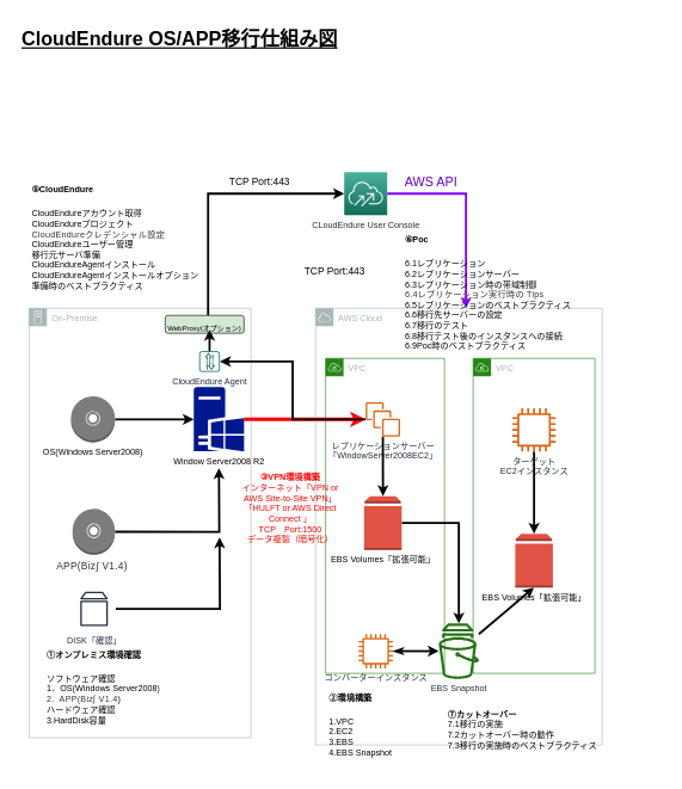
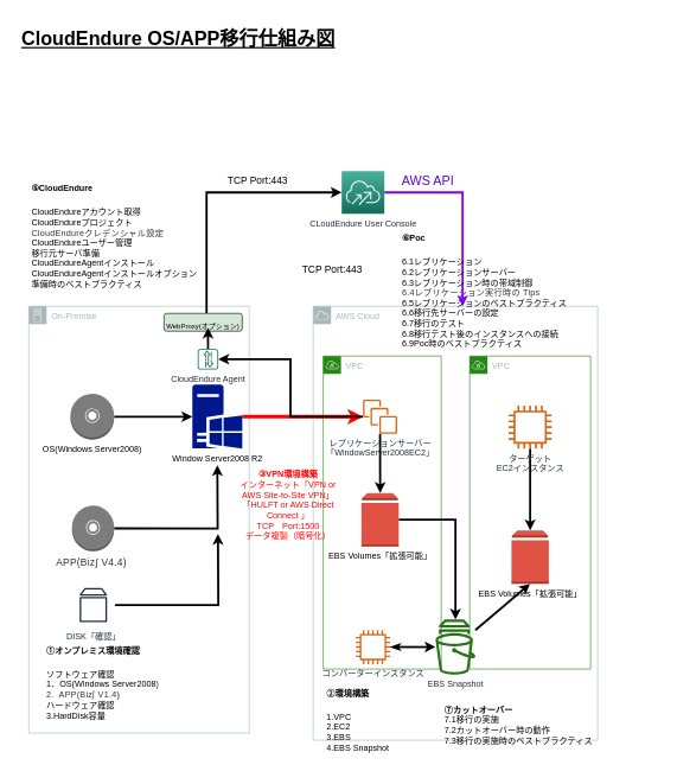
  <mxCell id="0" />
  <mxCell id="1" parent="0" />
  <mxCell id="2" value="On-Premise" style="outlineConnect=0;gradientColor=none;html=1;whiteSpace=wrap;fontSize=12;fontStyle=0;shape=mxgraph.aws4.group;grIcon=mxgraph.aws4.group_on_premise;strokeColor=#AAB7B8;fillColor=none;verticalAlign=top;align=left;spacingLeft=30;fontColor=#AAB7B8;dashed=0;" vertex="1" parent="1"><mxGeometry x="40" y="430" width="310" height="600" as="geometry" /></mxCell>
  <mxCell id="3" value="&lt;h1 style=&quot;font-size: 27px&quot;&gt;&lt;font style=&quot;font-size: 27px&quot;&gt;&lt;u style=&quot;font-size: 27px&quot;&gt;CloudEndure OS/APP移行仕組み図&lt;/u&gt;&lt;/font&gt;&lt;/h1&gt;" style="text;html=1;align=center;verticalAlign=middle;resizable=0;points=[];autosize=1;fontSize=27;" vertex="1" parent="1"><mxGeometry y="20" width="460" height="70" as="geometry" x="20" /></mxCell>
  <mxCell id="4" style="edgeStyle=none;rounded=0;orthogonalLoop=1;jettySize=auto;html=1;startArrow=none;startFill=0;strokeWidth=5;strokeColor=#FF0000;" edge="1" parent="1" source="5" target="17"><mxGeometry relative="1" as="geometry" /></mxCell>
  <mxCell id="5" value="Window Server2008 R2&lt;br&gt;" style="aspect=fixed;pointerEvents=1;shadow=0;dashed=0;html=1;strokeColor=none;labelPosition=center;verticalLabelPosition=bottom;verticalAlign=top;align=center;fillColor=#00188D;shape=mxgraph.mscae.enterprise.windows_server" vertex="1" parent="1"><mxGeometry x="270" y="540.25" width="70.2" height="90" as="geometry" /></mxCell>
  <mxCell id="6" style="edgeStyle=none;rounded=0;orthogonalLoop=1;jettySize=auto;html=1;strokeWidth=3;" edge="1" parent="1" source="7" target="5"><mxGeometry relative="1" as="geometry" /></mxCell>
  <mxCell id="7" value="OS(Windows Server2008)" style="outlineConnect=0;dashed=0;verticalLabelPosition=bottom;verticalAlign=top;align=center;html=1;shape=mxgraph.aws3.disk;fillColor=#7D7C7C;gradientColor=none;" vertex="1" parent="1"><mxGeometry x="98.5" y="553" width="61.5" height="64.5" as="geometry" /></mxCell>
  <mxCell id="8" style="edgeStyle=orthogonalEdgeStyle;rounded=0;orthogonalLoop=1;jettySize=auto;html=1;strokeWidth=3;exitX=1;exitY=0.5;exitDx=0;exitDy=0;exitPerimeter=0;" edge="1" parent="1" source="9"><mxGeometry relative="1" as="geometry"><mxPoint x="171.5" y="745.3" as="sourcePoint" /><mxPoint x="305.1" y="653.25" as="targetPoint" /></mxGeometry></mxCell>
- <mxCell id="9" value="&lt;span style=&quot;color: rgb(51 , 51 , 51) ; font-size: 14px ; letter-spacing: 0.413px&quot;&gt;APP(Biz∫ V1.4)&amp;nbsp;&lt;/span&gt;" style="outlineConnect=0;dashed=0;verticalLabelPosition=bottom;verticalAlign=top;align=center;html=1;shape=mxgraph.aws3.disk;fillColor=#7D7C7C;gradientColor=none;" vertex="1" parent="1"><mxGeometry x="100.75" y="710" width="59.25" height="64.5" as="geometry" /></mxCell>
+ <mxCell id="9" value="&lt;span style=&quot;color: rgb(51 , 51 , 51) ; font-size: 14px ; letter-spacing: 0.413px&quot;&gt;APP(Biz∫ V4.4)&amp;nbsp;&lt;/span&gt;" style="outlineConnect=0;dashed=0;verticalLabelPosition=bottom;verticalAlign=top;align=center;html=1;shape=mxgraph.aws3.disk;fillColor=#7D7C7C;gradientColor=none;" vertex="1" parent="1"><mxGeometry x="100.75" y="710" width="59.25" height="64.5" as="geometry" /></mxCell>
  <mxCell id="10" style="edgeStyle=orthogonalEdgeStyle;rounded=0;orthogonalLoop=1;jettySize=auto;html=1;strokeWidth=3;" edge="1" parent="1" source="11"><mxGeometry relative="1" as="geometry"><mxPoint x="306" y="750" as="targetPoint" /><mxPoint x="156.75" y="850" as="sourcePoint" /></mxGeometry></mxCell>
  <mxCell id="11" value="DISK「確認」" style="outlineConnect=0;fontColor=#232F3E;gradientColor=none;strokeColor=#232F3E;fillColor=#ffffff;dashed=0;verticalLabelPosition=bottom;verticalAlign=top;align=center;html=1;fontSize=12;fontStyle=0;aspect=fixed;shape=mxgraph.aws4.resourceIcon;resIcon=mxgraph.aws4.volume;" vertex="1" parent="1"><mxGeometry x="100.75" y="820" width="60" height="60" as="geometry" /></mxCell>
  <mxCell id="12" value="&lt;h1&gt;&lt;font style=&quot;font-size: 12px&quot;&gt;①オンプレミス環境確認&lt;/font&gt;&lt;/h1&gt;&lt;div&gt;ソフトウェア確認&lt;/div&gt;&lt;div&gt;&lt;font style=&quot;font-size: 12px&quot;&gt;1．OS(Windows Server2008)&lt;/font&gt;&lt;/div&gt;&lt;font style=&quot;font-size: 12px&quot;&gt;&lt;span style=&quot;color: rgb(51 , 51 , 51) ; letter-spacing: 0.413px ; text-align: center&quot;&gt;2.&amp;nbsp; APP(Biz∫ V1.4&lt;/span&gt;&lt;span&gt;)&lt;br&gt;ハードウェア確認&lt;br&gt;3.HardDisk容量&lt;br&gt;&lt;/span&gt;&lt;/font&gt;&lt;span style=&quot;color: rgb(51 , 51 , 51) ; font-size: 14px ; letter-spacing: 0.413px ; text-align: center&quot;&gt;&lt;br&gt;&lt;/span&gt;" style="text;html=1;strokeColor=none;fillColor=none;spacing=5;spacingTop=-20;whiteSpace=wrap;overflow=hidden;rounded=0;" vertex="1" parent="1"><mxGeometry x="60" y="890" width="310" height="140" as="geometry" /></mxCell>
  <mxCell id="13" value="AWS Cloud" style="outlineConnect=0;gradientColor=none;html=1;whiteSpace=wrap;fontSize=12;fontStyle=0;shape=mxgraph.aws4.group;grIcon=mxgraph.aws4.group_aws_cloud;strokeColor=#AAB7B8;fillColor=none;verticalAlign=top;align=left;spacingLeft=30;fontColor=#AAB7B8;dashed=0;" vertex="1" parent="1"><mxGeometry x="440" y="430" width="400" height="610" as="geometry" /></mxCell>
  <mxCell id="14" value="VPC" style="points=[[0,0],[0.25,0],[0.5,0],[0.75,0],[1,0],[1,0.25],[1,0.5],[1,0.75],[1,1],[0.75,1],[0.5,1],[0.25,1],[0,1],[0,0.75],[0,0.5],[0,0.25]];outlineConnect=0;gradientColor=none;html=1;whiteSpace=wrap;fontSize=12;fontStyle=0;shape=mxgraph.aws4.group;grIcon=mxgraph.aws4.group_vpc;strokeColor=#248814;fillColor=none;verticalAlign=top;align=left;spacingLeft=30;fontColor=#AAB7B8;dashed=0;" vertex="1" parent="1"><mxGeometry x="454" y="500" width="166" height="440" as="geometry" /></mxCell>
  <mxCell id="15" style="edgeStyle=orthogonalEdgeStyle;rounded=0;orthogonalLoop=1;jettySize=auto;html=1;strokeWidth=3;" edge="1" parent="1" source="17" target="19"><mxGeometry relative="1" as="geometry" /></mxCell>
  <mxCell id="16" style="edgeStyle=elbowEdgeStyle;rounded=0;orthogonalLoop=1;jettySize=auto;html=1;startArrow=none;startFill=0;strokeColor=#000000;strokeWidth=3;fontSize=27;" edge="1" parent="1" source="17" target="36"><mxGeometry relative="1" as="geometry" /></mxCell>
  <mxCell id="17" value="レプリケーションサーバー&lt;br&gt;「WindowServer2008EC2」" style="outlineConnect=0;fontColor=#232F3E;gradientColor=none;fillColor=#D86613;strokeColor=none;dashed=0;verticalLabelPosition=bottom;verticalAlign=top;align=center;html=1;fontSize=12;fontStyle=0;aspect=fixed;pointerEvents=1;shape=mxgraph.aws4.instances;" vertex="1" parent="1"><mxGeometry x="510" y="561.25" width="48" height="48" as="geometry" /></mxCell>
  <mxCell id="18" style="edgeStyle=orthogonalEdgeStyle;rounded=0;orthogonalLoop=1;jettySize=auto;html=1;strokeWidth=3;" edge="1" parent="1" source="19" target="23"><mxGeometry relative="1" as="geometry" /></mxCell>
  <mxCell id="19" value="EBS Volumes「拡張可能」" style="outlineConnect=0;dashed=0;verticalLabelPosition=bottom;verticalAlign=top;align=center;html=1;shape=mxgraph.aws3.volume;fillColor=#E05243;gradientColor=none;" vertex="1" parent="1"><mxGeometry x="507.75" y="692.5" width="52.5" height="75" as="geometry" /></mxCell>
  <mxCell id="20" style="rounded=0;orthogonalLoop=1;jettySize=auto;html=1;strokeWidth=3;startArrow=classicThin;startFill=1;" edge="1" parent="1" source="21" target="23"><mxGeometry relative="1" as="geometry" /></mxCell>
  <mxCell id="21" value="コンバーターインスタンス" style="outlineConnect=0;fontColor=#232F3E;gradientColor=none;fillColor=#D86613;strokeColor=none;dashed=0;verticalLabelPosition=bottom;verticalAlign=top;align=center;html=1;fontSize=12;fontStyle=0;aspect=fixed;pointerEvents=1;shape=mxgraph.aws4.instance2;" vertex="1" parent="1"><mxGeometry x="500" y="885" width="48" height="48" as="geometry" /></mxCell>
  <mxCell id="22" style="edgeStyle=none;rounded=0;orthogonalLoop=1;jettySize=auto;html=1;entryX=0.5;entryY=1;entryDx=0;entryDy=0;entryPerimeter=0;startArrow=none;startFill=0;strokeWidth=3;" edge="1" parent="1" source="23" target="27"><mxGeometry relative="1" as="geometry" /></mxCell>
  <mxCell id="23" value="EBS Snapshot" style="outlineConnect=0;fontColor=#232F3E;gradientColor=none;fillColor=#277116;strokeColor=none;dashed=0;verticalLabelPosition=bottom;verticalAlign=top;align=center;html=1;fontSize=12;fontStyle=0;aspect=fixed;pointerEvents=1;shape=mxgraph.aws4.snapshot;" vertex="1" parent="1"><mxGeometry x="612" y="870" width="56" height="78" as="geometry" /></mxCell>
  <mxCell id="24" value="VPC" style="points=[[0,0],[0.25,0],[0.5,0],[0.75,0],[1,0],[1,0.25],[1,0.5],[1,0.75],[1,1],[0.75,1],[0.5,1],[0.25,1],[0,1],[0,0.75],[0,0.5],[0,0.25]];outlineConnect=0;gradientColor=none;html=1;whiteSpace=wrap;fontSize=12;fontStyle=0;shape=mxgraph.aws4.group;grIcon=mxgraph.aws4.group_vpc;strokeColor=#248814;fillColor=none;verticalAlign=top;align=left;spacingLeft=30;fontColor=#AAB7B8;dashed=0;" vertex="1" parent="1"><mxGeometry x="660" y="500" width="170" height="440" as="geometry" /></mxCell>
  <mxCell id="25" style="edgeStyle=none;rounded=0;orthogonalLoop=1;jettySize=auto;html=1;startArrow=none;startFill=0;strokeWidth=3;" edge="1" parent="1" source="26" target="27"><mxGeometry relative="1" as="geometry" /></mxCell>
  <mxCell id="26" value="ターゲット&lt;br&gt;EC2インスタンス" style="outlineConnect=0;fontColor=#232F3E;gradientColor=none;fillColor=#D86613;strokeColor=none;dashed=0;verticalLabelPosition=bottom;verticalAlign=top;align=center;html=1;fontSize=12;fontStyle=0;aspect=fixed;pointerEvents=1;shape=mxgraph.aws4.instance2;" vertex="1" parent="1"><mxGeometry x="714.75" y="569.75" width="60.5" height="60.5" as="geometry" /></mxCell>
  <mxCell id="27" value="EBS Volumes「拡張可能」" style="outlineConnect=0;dashed=0;verticalLabelPosition=bottom;verticalAlign=top;align=center;html=1;shape=mxgraph.aws3.volume;fillColor=#E05243;gradientColor=none;" vertex="1" parent="1"><mxGeometry x="718.75" y="745" width="52.5" height="75" as="geometry" /></mxCell>
  <mxCell id="28" value="&lt;p style=&quot;line-height: 100%&quot;&gt;&lt;/p&gt;&lt;h1&gt;&lt;span style=&quot;font-size: 12px&quot;&gt;②環境構築&lt;/span&gt;&lt;br&gt;&lt;/h1&gt;&lt;div&gt;1.VPC&lt;/div&gt;&lt;div&gt;2.EC2&lt;/div&gt;&lt;div&gt;3.EBS&lt;/div&gt;&lt;div&gt;4.EBS Snapshot&lt;/div&gt;&lt;p&gt;&lt;/p&gt;" style="text;html=1;strokeColor=none;fillColor=none;spacing=5;spacingTop=-20;whiteSpace=wrap;overflow=hidden;rounded=0;" vertex="1" parent="1"><mxGeometry x="454" y="950" width="180" height="110" as="geometry" /></mxCell>
  <mxCell id="29" value="&lt;font color=&quot;#ff0000&quot;&gt;&lt;br&gt;&lt;b&gt;③VPN環境構築&lt;/b&gt;&lt;br&gt;インターネット「VPN or AWS Site-to-Site VPN」&lt;br&gt;「HULFT or AWS Direct Connect 」&lt;br&gt;TCP　Port:1500&lt;br&gt;データ複製（暗号化）&lt;br&gt;&lt;br&gt;&lt;/font&gt;" style="text;html=1;strokeColor=none;fillColor=none;align=center;verticalAlign=middle;whiteSpace=wrap;rounded=0;" vertex="1" parent="1"><mxGeometry x="330" y="680" width="150" height="60" as="geometry" /></mxCell>
  <mxCell id="30" style="edgeStyle=elbowEdgeStyle;rounded=0;orthogonalLoop=1;jettySize=auto;elbow=vertical;html=1;startArrow=none;startFill=0;strokeWidth=3;fontSize=27;strokeColor=#7F00FF;" edge="1" parent="1" source="32" target="13"><mxGeometry relative="1" as="geometry"><mxPoint x="540" y="118" as="sourcePoint" /><Array as="points"><mxPoint x="650" y="270" /><mxPoint x="600" y="100" /></Array></mxGeometry></mxCell>
  <mxCell id="31" value="&lt;font color=&quot;#6600cc&quot; style=&quot;font-size: 18px&quot;&gt;AWS API&lt;/font&gt;" style="edgeLabel;html=1;align=center;verticalAlign=middle;resizable=0;points=[];fontSize=27;" vertex="1" connectable="0" parent="30"><mxGeometry x="-0.215" y="-40" relative="1" as="geometry"><mxPoint x="-46" y="-60" as="offset" /></mxGeometry></mxCell>
  <mxCell id="32" value="CLoudEndure User Console" style="outlineConnect=0;fontColor=#232F3E;gradientColor=#4AB29A;gradientDirection=north;fillColor=#116D5B;strokeColor=#ffffff;dashed=0;verticalLabelPosition=bottom;verticalAlign=top;align=center;html=1;fontSize=12;fontStyle=0;aspect=fixed;shape=mxgraph.aws4.resourceIcon;resIcon=mxgraph.aws4.cloudendure_migration;" vertex="1" parent="1"><mxGeometry x="480" y="240" width="60" height="60" as="geometry" /></mxCell>
  <mxCell id="33" style="edgeStyle=elbowEdgeStyle;rounded=0;orthogonalLoop=1;jettySize=auto;html=1;startArrow=none;startFill=0;strokeColor=#000000;strokeWidth=3;fontSize=27;" edge="1" parent="1" source="34" target="32"><mxGeometry relative="1" as="geometry"><mxPoint x="285" y="270" as="targetPoint" /><Array as="points"><mxPoint x="290" y="370" /><mxPoint x="280" y="420" /></Array></mxGeometry></mxCell>
  <mxCell id="34" value="&lt;font size=&quot;1&quot;&gt;WebProxy(オプション)&lt;/font&gt;" style="rounded=1;whiteSpace=wrap;html=1;fontSize=27;fillColor=#d5e8d4;" vertex="1" parent="1"><mxGeometry x="230.2" y="440" width="110" height="25" as="geometry" /></mxCell>
  <mxCell id="35" style="edgeStyle=none;rounded=0;orthogonalLoop=1;jettySize=auto;html=1;entryX=0.562;entryY=0.8;entryDx=0;entryDy=0;entryPerimeter=0;startArrow=none;startFill=0;strokeColor=#000000;strokeWidth=3;fontSize=27;" edge="1" parent="1" source="36" target="34"><mxGeometry relative="1" as="geometry" /></mxCell>
  <mxCell id="36" value="CloudEndure Agent" style="outlineConnect=0;fontColor=#232F3E;gradientColor=none;fillColor=#116D5B;strokeColor=none;dashed=0;verticalLabelPosition=bottom;verticalAlign=top;align=center;html=1;fontSize=12;fontStyle=0;aspect=fixed;shape=mxgraph.aws4.agent2;direction=south;" vertex="1" parent="1"><mxGeometry x="277.5" y="490" width="29" height="29" as="geometry" /></mxCell>
  <mxCell id="37" value="&lt;font style=&quot;font-size: 14px&quot;&gt;TCP Port:443&lt;/font&gt;" style="text;html=1;strokeColor=none;fillColor=none;align=center;verticalAlign=middle;whiteSpace=wrap;rounded=0;fontSize=27;" vertex="1" parent="1"><mxGeometry x="306.5" y="240" width="110" height="20" as="geometry" /></mxCell>
  <mxCell id="38" value="&lt;font style=&quot;font-size: 14px&quot;&gt;TCP Port:443&lt;/font&gt;" style="text;html=1;strokeColor=none;fillColor=none;align=center;verticalAlign=middle;whiteSpace=wrap;rounded=0;fontSize=27;" vertex="1" parent="1"><mxGeometry x="416.5" y="360" width="100" height="30" as="geometry" /></mxCell>
  <mxCell id="39" value="&lt;h1&gt;&lt;span style=&quot;font-size: 12px&quot;&gt;⑤CloudEndure&lt;/span&gt;&lt;/h1&gt;&lt;div&gt;CloudEndureアカウント取得&lt;/div&gt;&lt;div&gt;CloudEndureプロジェクト&lt;/div&gt;&lt;div&gt;&lt;span style=&quot;color: rgb(51 , 51 , 51) ; letter-spacing: 0.413px ; text-align: center&quot;&gt;CloudEndureクレデンシャル設定&lt;/span&gt;&lt;/div&gt;&lt;font style=&quot;font-size: 12px&quot;&gt;&lt;span&gt;CloudEndureユーザー管理&lt;br&gt;移行元サーバ準備&lt;br&gt;CloudEndureAgentインストール&lt;br&gt;CloudEndureAgentインストールオプション&lt;br&gt;準備時のベストプラクティス&lt;br&gt;&lt;/span&gt;&lt;/font&gt;&lt;span style=&quot;color: rgb(51 , 51 , 51) ; font-size: 14px ; letter-spacing: 0.413px ; text-align: center&quot;&gt;&lt;br&gt;&lt;/span&gt;" style="text;html=1;strokeColor=none;fillColor=none;spacing=5;spacingTop=-20;whiteSpace=wrap;overflow=hidden;rounded=0;" vertex="1" parent="1"><mxGeometry x="38.5" y="240" width="311.5" height="170" as="geometry" /></mxCell>
  <mxCell id="40" value="&lt;h1&gt;&lt;font style=&quot;font-size: 12px&quot;&gt;⑥Poc&lt;/font&gt;&lt;/h1&gt;&lt;div&gt;&lt;/div&gt;&lt;font style=&quot;font-size: 12px&quot;&gt;6.1レプリケーション&lt;br&gt;6.2レプリケーションサーバー&lt;br&gt;6.3レプリケーション時の帯域制御&lt;br&gt;&lt;/font&gt;&lt;span style=&quot;text-align: center&quot;&gt;&lt;font color=&quot;#333333&quot; style=&quot;font-size: 12px&quot;&gt;&lt;span style=&quot;letter-spacing: 0.413px&quot;&gt;6.4レプリケーション実行時の Tips&lt;br&gt;&lt;/span&gt;&lt;/font&gt;6.5レプリケーションのベストプラクティス&lt;br&gt;6.6移行先サーバーの設定&lt;br&gt;6.7移行のテスト&lt;br&gt;6.8移行テスト後のインスタンスへの接続&lt;br&gt;6.9Poc時のベストプラクティス&lt;br&gt;&lt;/span&gt;" style="text;html=1;strokeColor=none;fillColor=none;spacing=5;spacingTop=-20;whiteSpace=wrap;overflow=hidden;rounded=0;" vertex="1" parent="1"><mxGeometry x="560.25" y="310" width="299.75" height="180" as="geometry" /></mxCell>
  <mxCell id="41" value="&lt;h1&gt;&lt;br&gt;&lt;/h1&gt;&lt;b&gt;⑦カットオーバー&lt;/b&gt;&lt;div&gt;7.1移行の実施&lt;/div&gt;&lt;div&gt;7.2カットオーバー時の動作&lt;/div&gt;&lt;div&gt;7.3移行の実施時のベストプラクティス&lt;/div&gt;&lt;font style=&quot;font-size: 12px&quot;&gt;&lt;span&gt;&lt;br&gt;&lt;/span&gt;&lt;/font&gt;&lt;span style=&quot;color: rgb(51 , 51 , 51) ; font-size: 14px ; letter-spacing: 0.413px ; text-align: center&quot;&gt;&lt;br&gt;&lt;/span&gt;" style="text;html=1;strokeColor=none;fillColor=none;spacing=5;spacingTop=-20;whiteSpace=wrap;overflow=hidden;rounded=0;" vertex="1" parent="1"><mxGeometry x="620" y="940" width="310" height="140" as="geometry" /></mxCell>
